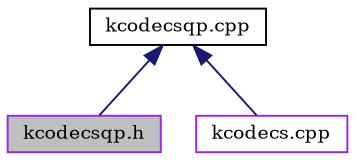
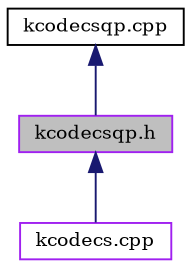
  digraph {
    fontname="DejaVu Serif"
    node [color=purple fillcolor=white fontname="DejaVu Serif" fontsize=10 shape=record style=filled]
    edge [color=midnightblue dir=back fontname="DejaVu Serif" fontsize=10 labelfontname=Helvetica labelfontsize=10 style=solid]
    n1 [fillcolor=grey75 fontcolor=black height=0.2 label="kcodecsqp.h" width=0.4]
    n2 [height=0.2 label="kcodecs.cpp" width=0.4]
    n3 [color=black height=0.2 label="kcodecsqp.cpp" width=0.4]
-   n3 -> n2
+   n1 -> n2
    n3 -> n1
  }
